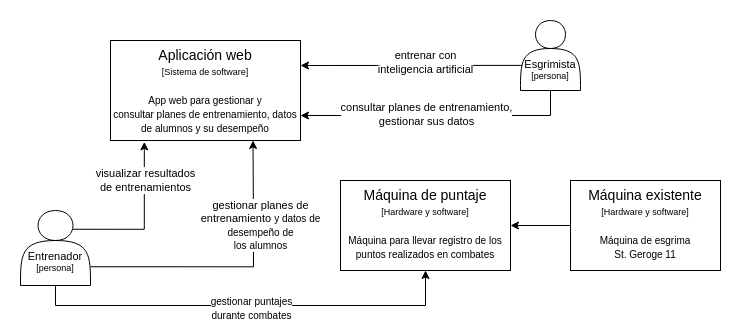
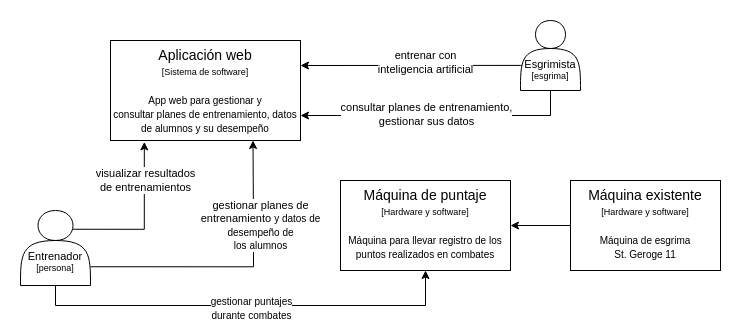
  <mxCell id="0" />
  <mxCell id="1" parent="0" />
  <mxCell id="2" style="edgeStyle=orthogonalEdgeStyle;rounded=0;orthogonalLoop=1;jettySize=auto;html=1;exitX=0.5;exitY=1;exitDx=0;exitDy=0;entryX=1;entryY=0.75;entryDx=0;entryDy=0;" parent="1" source="6" target="14" edge="1"><mxGeometry relative="1" as="geometry" /></mxCell>
  <mxCell id="3" value="consultar planes de entrenamiento, &lt;br style=&quot;font-size: 11px;&quot;&gt;gestionar sus datos" style="edgeLabel;html=1;align=center;verticalAlign=middle;resizable=0;points=[];fontSize=11;" parent="2" vertex="1" connectable="0"><mxGeometry x="-0.462" y="1" relative="1" as="geometry"><mxPoint x="-76" y="-3" as="offset" /></mxGeometry></mxCell>
  <mxCell id="4" style="edgeStyle=orthogonalEdgeStyle;rounded=0;orthogonalLoop=1;jettySize=auto;html=1;exitX=0.025;exitY=0.642;exitDx=0;exitDy=0;entryX=1;entryY=0.25;entryDx=0;entryDy=0;exitPerimeter=0;" parent="1" source="6" target="14" edge="1"><mxGeometry relative="1" as="geometry"><mxPoint x="240" y="92" as="targetPoint" /><Array as="points"><mxPoint x="520" y="65" /></Array></mxGeometry></mxCell>
  <mxCell id="5" value="entrenar con &lt;br&gt;inteligencia artificial" style="edgeLabel;html=1;align=center;verticalAlign=middle;resizable=0;points=[];" parent="4" vertex="1" connectable="0"><mxGeometry x="0.071" relative="1" as="geometry"><mxPoint x="22" y="-3" as="offset" /></mxGeometry></mxCell>
- <mxCell id="6" value="&lt;font style=&quot;font-size: 11px;&quot;&gt;Esgrimista&lt;/font&gt;&lt;br&gt;&lt;font style=&quot;font-size: 9px;&quot;&gt;[persona]&lt;/font&gt;" style="shape=actor;whiteSpace=wrap;html=1;fontSize=9;spacingTop=27;" parent="1" vertex="1"><mxGeometry x="520" y="20" width="60" height="70" as="geometry" /></mxCell>
+ <mxCell id="6" value="&lt;font style=&quot;font-size: 11px;&quot;&gt;Esgrimista&lt;/font&gt;&lt;br&gt;&lt;font style=&quot;font-size: 9px;&quot;&gt;[esgrima]&lt;/font&gt;" style="shape=actor;whiteSpace=wrap;html=1;fontSize=9;spacingTop=27;" parent="1" vertex="1"><mxGeometry x="520" y="20" width="60" height="70" as="geometry" /></mxCell>
  <mxCell id="7" style="edgeStyle=orthogonalEdgeStyle;rounded=0;orthogonalLoop=1;jettySize=auto;html=1;exitX=0.75;exitY=0.25;exitDx=0;exitDy=0;entryX=0.178;entryY=1.014;entryDx=0;entryDy=0;exitPerimeter=0;entryPerimeter=0;" parent="1" source="13" target="14" edge="1"><mxGeometry relative="1" as="geometry" /></mxCell>
  <mxCell id="8" value="visualizar resultados&lt;br style=&quot;border-color: var(--border-color); font-size: 11px;&quot;&gt;&lt;span style=&quot;font-size: 11px;&quot;&gt;de entrenamientos&lt;/span&gt;" style="edgeLabel;html=1;align=center;verticalAlign=middle;resizable=0;points=[];fontSize=11;" parent="7" vertex="1" connectable="0"><mxGeometry x="-0.267" relative="1" as="geometry"><mxPoint x="14" y="-49" as="offset" /></mxGeometry></mxCell>
  <mxCell id="9" style="edgeStyle=orthogonalEdgeStyle;rounded=0;orthogonalLoop=1;jettySize=auto;html=1;exitX=0.5;exitY=1;exitDx=0;exitDy=0;entryX=0.5;entryY=1;entryDx=0;entryDy=0;" parent="1" source="13" target="15" edge="1"><mxGeometry relative="1" as="geometry"><Array as="points"><mxPoint x="55" y="305" /><mxPoint x="425" y="305" /></Array></mxGeometry></mxCell>
  <mxCell id="10" value="&lt;span style=&quot;font-size: 10px;&quot;&gt;gestionar puntajes &lt;br&gt;durante combates&lt;br&gt;&lt;/span&gt;" style="edgeLabel;html=1;align=center;verticalAlign=middle;resizable=0;points=[];" parent="9" vertex="1" connectable="0"><mxGeometry x="-0.605" y="1" relative="1" as="geometry"><mxPoint x="131" y="3" as="offset" /></mxGeometry></mxCell>
  <mxCell id="11" style="edgeStyle=orthogonalEdgeStyle;rounded=0;orthogonalLoop=1;jettySize=auto;html=1;exitX=1;exitY=0.75;exitDx=0;exitDy=0;entryX=0.75;entryY=1;entryDx=0;entryDy=0;" parent="1" source="13" target="14" edge="1"><mxGeometry relative="1" as="geometry"><Array as="points"><mxPoint x="253" y="266" /><mxPoint x="253" y="224" /></Array><mxPoint x="145" y="142" as="targetPoint" /></mxGeometry></mxCell>
  <mxCell id="12" value="gestionar planes de &lt;br&gt;entrenamiento&amp;nbsp;&lt;span style=&quot;font-size: 10px;&quot;&gt;y datos&amp;nbsp;de &lt;br&gt;desempeño de&lt;/span&gt;&lt;br style=&quot;border-color: var(--border-color); font-size: 10px;&quot;&gt;&lt;span style=&quot;font-size: 10px;&quot;&gt;los alumnos&lt;/span&gt;" style="edgeLabel;html=1;align=center;verticalAlign=middle;resizable=0;points=[];" parent="11" vertex="1" connectable="0"><mxGeometry x="0.443" y="-3" relative="1" as="geometry"><mxPoint x="4" y="4" as="offset" /></mxGeometry></mxCell>
  <mxCell id="13" value="&lt;font style=&quot;font-size: 11px;&quot;&gt;Entrenador&lt;br&gt;&lt;/font&gt;&lt;font style=&quot;font-size: 9px;&quot;&gt;[persona]&lt;/font&gt;" style="shape=actor;whiteSpace=wrap;html=1;fontSize=9;spacingTop=27;" parent="1" vertex="1"><mxGeometry x="20" y="210" width="70" height="75" as="geometry" /></mxCell>
  <mxCell id="14" value="&lt;font style=&quot;font-size: 14px;&quot;&gt;Aplicación web&lt;/font&gt;&lt;br&gt;&lt;font style=&quot;&quot;&gt;&lt;font style=&quot;font-size: 9px;&quot;&gt;[Sistema de software]&lt;/font&gt;&lt;br&gt;&lt;br&gt;&lt;span style=&quot;font-size: 10px;&quot;&gt;App web para gestionar y consultar&amp;nbsp;planes de entrenamiento, datos de alumnos y su&amp;nbsp;desempeño&lt;/span&gt;&lt;br&gt;&lt;/font&gt;" style="whiteSpace=wrap;html=1;verticalAlign=top;" parent="1" vertex="1"><mxGeometry x="110" y="40" width="190" height="100" as="geometry" /></mxCell>
  <mxCell id="15" value="&lt;font style=&quot;font-size: 14px;&quot;&gt;Máquina de puntaje&lt;/font&gt;&lt;br&gt;&lt;font style=&quot;&quot;&gt;&lt;font style=&quot;font-size: 9px;&quot;&gt;[Hardware y software]&lt;/font&gt;&lt;br&gt;&lt;br&gt;&lt;span style=&quot;font-size: 10px;&quot;&gt;Máquina para llevar registro de los puntos realizados en combates&lt;/span&gt;&lt;br&gt;&lt;/font&gt;" style="whiteSpace=wrap;html=1;verticalAlign=top;" parent="1" vertex="1"><mxGeometry x="340" y="180" width="170" height="90" as="geometry" /></mxCell>
  <mxCell id="16" style="edgeStyle=orthogonalEdgeStyle;rounded=0;orthogonalLoop=1;jettySize=auto;html=1;exitX=0;exitY=0.5;exitDx=0;exitDy=0;entryX=1;entryY=0.5;entryDx=0;entryDy=0;" edge="1" parent="1" source="17" target="15"><mxGeometry relative="1" as="geometry" /></mxCell>
  <mxCell id="17" value="&lt;font style=&quot;font-size: 14px;&quot;&gt;Máquina existente&lt;/font&gt;&lt;br&gt;&lt;font style=&quot;&quot;&gt;&lt;font style=&quot;font-size: 9px;&quot;&gt;[Hardware y software]&lt;/font&gt;&lt;br&gt;&lt;br&gt;&lt;span style=&quot;font-size: 10px;&quot;&gt;Máquina de esgrima &lt;br&gt;St. Geroge 11&lt;/span&gt;&lt;br&gt;&lt;/font&gt;" style="whiteSpace=wrap;html=1;verticalAlign=top;" vertex="1" parent="1"><mxGeometry x="570" y="180" width="150" height="90" as="geometry" /></mxCell>
